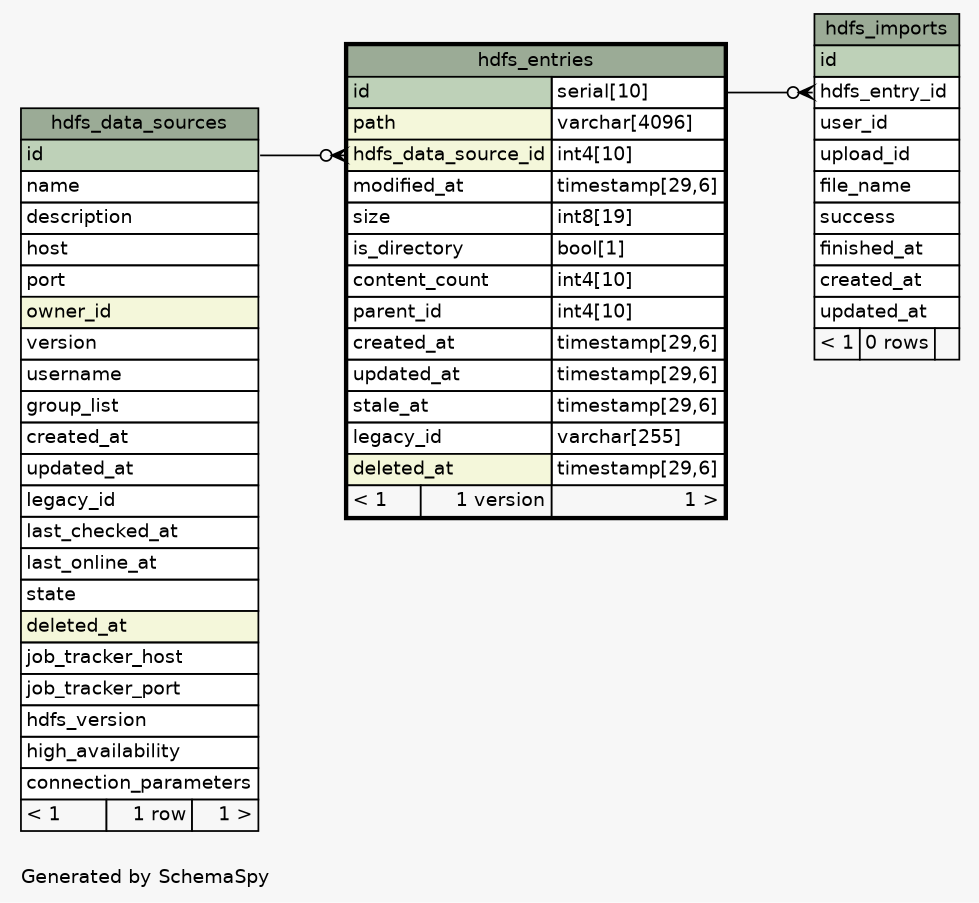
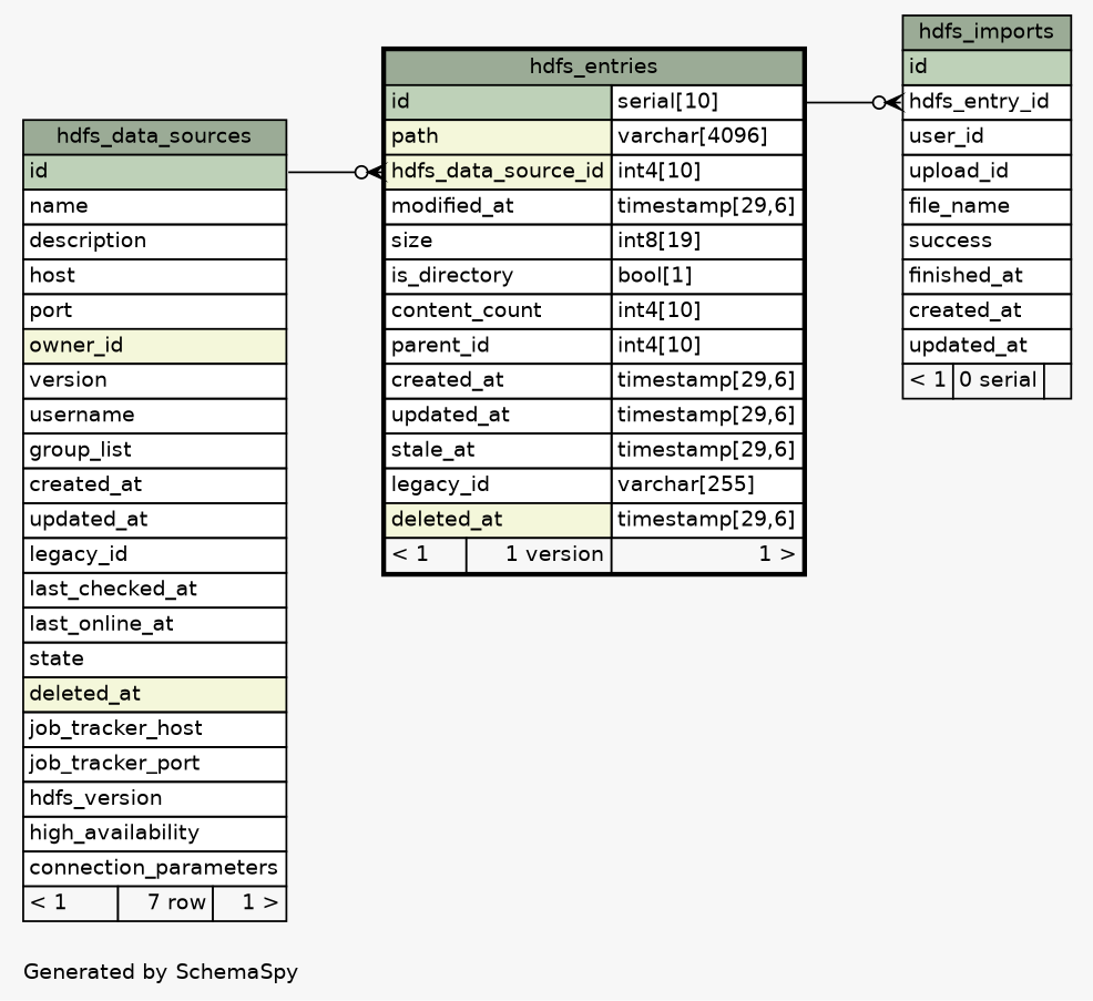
  digraph {
    bgcolor="#f7f7f7"
    fontname=Helvetica
    fontsize=11
    label="\nGenerated by SchemaSpy"
    labeljust=l
    nodesep=0.18
    rankdir=RL
    ranksep=0.46
    node [fontname=Helvetica fontsize=11 shape=plaintext]
    edge [arrowhead=none arrowsize=0.8 arrowtail=crowodot dir=back]
    n1 [label=<     <TABLE BORDER="2" CELLBORDER="1" CELLSPACING="0" BGCOLOR="#ffffff">       <TR><TD COLSPAN="3" BGCOLOR="#9bab96" ALIGN="CENTER">hdfs_entries</TD></TR>       <TR><TD PORT="id" COLSPAN="2" BGCOLOR="#bed1b8" ALIGN="LEFT">id</TD><TD PORT="id.type" ALIGN="LEFT">serial[10]</TD></TR>       <TR><TD PORT="path" COLSPAN="2" BGCOLOR="#f4f7da" ALIGN="LEFT">path</TD><TD PORT="path.type" ALIGN="LEFT">varchar[4096]</TD></TR>       <TR><TD PORT="hdfs_data_source_id" COLSPAN="2" BGCOLOR="#f4f7da" ALIGN="LEFT">hdfs_data_source_id</TD><TD PORT="hdfs_data_source_id.type" ALIGN="LEFT">int4[10]</TD></TR>       <TR><TD PORT="modified_at" COLSPAN="2" ALIGN="LEFT">modified_at</TD><TD PORT="modified_at.type" ALIGN="LEFT">timestamp[29,6]</TD></TR>       <TR><TD PORT="size" COLSPAN="2" ALIGN="LEFT">size</TD><TD PORT="size.type" ALIGN="LEFT">int8[19]</TD></TR>       <TR><TD PORT="is_directory" COLSPAN="2" ALIGN="LEFT">is_directory</TD><TD PORT="is_directory.type" ALIGN="LEFT">bool[1]</TD></TR>       <TR><TD PORT="content_count" COLSPAN="2" ALIGN="LEFT">content_count</TD><TD PORT="content_count.type" ALIGN="LEFT">int4[10]</TD></TR>       <TR><TD PORT="parent_id" COLSPAN="2" ALIGN="LEFT">parent_id</TD><TD PORT="parent_id.type" ALIGN="LEFT">int4[10]</TD></TR>       <TR><TD PORT="created_at" COLSPAN="2" ALIGN="LEFT">created_at</TD><TD PORT="created_at.type" ALIGN="LEFT">timestamp[29,6]</TD></TR>       <TR><TD PORT="updated_at" COLSPAN="2" ALIGN="LEFT">updated_at</TD><TD PORT="updated_at.type" ALIGN="LEFT">timestamp[29,6]</TD></TR>       <TR><TD PORT="stale_at" COLSPAN="2" ALIGN="LEFT">stale_at</TD><TD PORT="stale_at.type" ALIGN="LEFT">timestamp[29,6]</TD></TR>       <TR><TD PORT="legacy_id" COLSPAN="2" ALIGN="LEFT">legacy_id</TD><TD PORT="legacy_id.type" ALIGN="LEFT">varchar[255]</TD></TR>       <TR><TD PORT="deleted_at" COLSPAN="2" BGCOLOR="#f4f7da" ALIGN="LEFT">deleted_at</TD><TD PORT="deleted_at.type" ALIGN="LEFT">timestamp[29,6]</TD></TR>       <TR><TD ALIGN="LEFT" BGCOLOR="#f7f7f7">&lt; 1</TD><TD ALIGN="RIGHT" BGCOLOR="#f7f7f7">1 version</TD><TD ALIGN="RIGHT" BGCOLOR="#f7f7f7">1 &gt;</TD></TR>     </TABLE>>]
-   n2 [label=<     <TABLE BORDER="0" CELLBORDER="1" CELLSPACING="0" BGCOLOR="#ffffff">       <TR><TD COLSPAN="3" BGCOLOR="#9bab96" ALIGN="CENTER">hdfs_data_sources</TD></TR>       <TR><TD PORT="id" COLSPAN="3" BGCOLOR="#bed1b8" ALIGN="LEFT">id</TD></TR>       <TR><TD PORT="name" COLSPAN="3" ALIGN="LEFT">name</TD></TR>       <TR><TD PORT="description" COLSPAN="3" ALIGN="LEFT">description</TD></TR>       <TR><TD PORT="host" COLSPAN="3" ALIGN="LEFT">host</TD></TR>       <TR><TD PORT="port" COLSPAN="3" ALIGN="LEFT">port</TD></TR>       <TR><TD PORT="owner_id" COLSPAN="3" BGCOLOR="#f4f7da" ALIGN="LEFT">owner_id</TD></TR>       <TR><TD PORT="version" COLSPAN="3" ALIGN="LEFT">version</TD></TR>       <TR><TD PORT="username" COLSPAN="3" ALIGN="LEFT">username</TD></TR>       <TR><TD PORT="group_list" COLSPAN="3" ALIGN="LEFT">group_list</TD></TR>       <TR><TD PORT="created_at" COLSPAN="3" ALIGN="LEFT">created_at</TD></TR>       <TR><TD PORT="updated_at" COLSPAN="3" ALIGN="LEFT">updated_at</TD></TR>       <TR><TD PORT="legacy_id" COLSPAN="3" ALIGN="LEFT">legacy_id</TD></TR>       <TR><TD PORT="last_checked_at" COLSPAN="3" ALIGN="LEFT">last_checked_at</TD></TR>       <TR><TD PORT="last_online_at" COLSPAN="3" ALIGN="LEFT">last_online_at</TD></TR>       <TR><TD PORT="state" COLSPAN="3" ALIGN="LEFT">state</TD></TR>       <TR><TD PORT="deleted_at" COLSPAN="3" BGCOLOR="#f4f7da" ALIGN="LEFT">deleted_at</TD></TR>       <TR><TD PORT="job_tracker_host" COLSPAN="3" ALIGN="LEFT">job_tracker_host</TD></TR>       <TR><TD PORT="job_tracker_port" COLSPAN="3" ALIGN="LEFT">job_tracker_port</TD></TR>       <TR><TD PORT="hdfs_version" COLSPAN="3" ALIGN="LEFT">hdfs_version</TD></TR>       <TR><TD PORT="high_availability" COLSPAN="3" ALIGN="LEFT">high_availability</TD></TR>       <TR><TD PORT="connection_parameters" COLSPAN="3" ALIGN="LEFT">connection_parameters</TD></TR>       <TR><TD ALIGN="LEFT" BGCOLOR="#f7f7f7">&lt; 1</TD><TD ALIGN="RIGHT" BGCOLOR="#f7f7f7">1 row</TD><TD ALIGN="RIGHT" BGCOLOR="#f7f7f7">1 &gt;</TD></TR>     </TABLE>>]
-   n3 [label=<     <TABLE BORDER="0" CELLBORDER="1" CELLSPACING="0" BGCOLOR="#ffffff">       <TR><TD COLSPAN="3" BGCOLOR="#9bab96" ALIGN="CENTER">hdfs_imports</TD></TR>       <TR><TD PORT="id" COLSPAN="3" BGCOLOR="#bed1b8" ALIGN="LEFT">id</TD></TR>       <TR><TD PORT="hdfs_entry_id" COLSPAN="3" ALIGN="LEFT">hdfs_entry_id</TD></TR>       <TR><TD PORT="user_id" COLSPAN="3" ALIGN="LEFT">user_id</TD></TR>       <TR><TD PORT="upload_id" COLSPAN="3" ALIGN="LEFT">upload_id</TD></TR>       <TR><TD PORT="file_name" COLSPAN="3" ALIGN="LEFT">file_name</TD></TR>       <TR><TD PORT="success" COLSPAN="3" ALIGN="LEFT">success</TD></TR>       <TR><TD PORT="finished_at" COLSPAN="3" ALIGN="LEFT">finished_at</TD></TR>       <TR><TD PORT="created_at" COLSPAN="3" ALIGN="LEFT">created_at</TD></TR>       <TR><TD PORT="updated_at" COLSPAN="3" ALIGN="LEFT">updated_at</TD></TR>       <TR><TD ALIGN="LEFT" BGCOLOR="#f7f7f7">&lt; 1</TD><TD ALIGN="RIGHT" BGCOLOR="#f7f7f7">0 rows</TD><TD ALIGN="RIGHT" BGCOLOR="#f7f7f7">  </TD></TR>     </TABLE>>]
+   n2 [label=<     <TABLE BORDER="0" CELLBORDER="1" CELLSPACING="0" BGCOLOR="#ffffff">       <TR><TD COLSPAN="3" BGCOLOR="#9bab96" ALIGN="CENTER">hdfs_data_sources</TD></TR>       <TR><TD PORT="id" COLSPAN="3" BGCOLOR="#bed1b8" ALIGN="LEFT">id</TD></TR>       <TR><TD PORT="name" COLSPAN="3" ALIGN="LEFT">name</TD></TR>       <TR><TD PORT="description" COLSPAN="3" ALIGN="LEFT">description</TD></TR>       <TR><TD PORT="host" COLSPAN="3" ALIGN="LEFT">host</TD></TR>       <TR><TD PORT="port" COLSPAN="3" ALIGN="LEFT">port</TD></TR>       <TR><TD PORT="owner_id" COLSPAN="3" BGCOLOR="#f4f7da" ALIGN="LEFT">owner_id</TD></TR>       <TR><TD PORT="version" COLSPAN="3" ALIGN="LEFT">version</TD></TR>       <TR><TD PORT="username" COLSPAN="3" ALIGN="LEFT">username</TD></TR>       <TR><TD PORT="group_list" COLSPAN="3" ALIGN="LEFT">group_list</TD></TR>       <TR><TD PORT="created_at" COLSPAN="3" ALIGN="LEFT">created_at</TD></TR>       <TR><TD PORT="updated_at" COLSPAN="3" ALIGN="LEFT">updated_at</TD></TR>       <TR><TD PORT="legacy_id" COLSPAN="3" ALIGN="LEFT">legacy_id</TD></TR>       <TR><TD PORT="last_checked_at" COLSPAN="3" ALIGN="LEFT">last_checked_at</TD></TR>       <TR><TD PORT="last_online_at" COLSPAN="3" ALIGN="LEFT">last_online_at</TD></TR>       <TR><TD PORT="state" COLSPAN="3" ALIGN="LEFT">state</TD></TR>       <TR><TD PORT="deleted_at" COLSPAN="3" BGCOLOR="#f4f7da" ALIGN="LEFT">deleted_at</TD></TR>       <TR><TD PORT="job_tracker_host" COLSPAN="3" ALIGN="LEFT">job_tracker_host</TD></TR>       <TR><TD PORT="job_tracker_port" COLSPAN="3" ALIGN="LEFT">job_tracker_port</TD></TR>       <TR><TD PORT="hdfs_version" COLSPAN="3" ALIGN="LEFT">hdfs_version</TD></TR>       <TR><TD PORT="high_availability" COLSPAN="3" ALIGN="LEFT">high_availability</TD></TR>       <TR><TD PORT="connection_parameters" COLSPAN="3" ALIGN="LEFT">connection_parameters</TD></TR>       <TR><TD ALIGN="LEFT" BGCOLOR="#f7f7f7">&lt; 1</TD><TD ALIGN="RIGHT" BGCOLOR="#f7f7f7">7 row</TD><TD ALIGN="RIGHT" BGCOLOR="#f7f7f7">1 &gt;</TD></TR>     </TABLE>>]
+   n3 [label=<     <TABLE BORDER="0" CELLBORDER="1" CELLSPACING="0" BGCOLOR="#ffffff">       <TR><TD COLSPAN="3" BGCOLOR="#9bab96" ALIGN="CENTER">hdfs_imports</TD></TR>       <TR><TD PORT="id" COLSPAN="3" BGCOLOR="#bed1b8" ALIGN="LEFT">id</TD></TR>       <TR><TD PORT="hdfs_entry_id" COLSPAN="3" ALIGN="LEFT">hdfs_entry_id</TD></TR>       <TR><TD PORT="user_id" COLSPAN="3" ALIGN="LEFT">user_id</TD></TR>       <TR><TD PORT="upload_id" COLSPAN="3" ALIGN="LEFT">upload_id</TD></TR>       <TR><TD PORT="file_name" COLSPAN="3" ALIGN="LEFT">file_name</TD></TR>       <TR><TD PORT="success" COLSPAN="3" ALIGN="LEFT">success</TD></TR>       <TR><TD PORT="finished_at" COLSPAN="3" ALIGN="LEFT">finished_at</TD></TR>       <TR><TD PORT="created_at" COLSPAN="3" ALIGN="LEFT">created_at</TD></TR>       <TR><TD PORT="updated_at" COLSPAN="3" ALIGN="LEFT">updated_at</TD></TR>       <TR><TD ALIGN="LEFT" BGCOLOR="#f7f7f7">&lt; 1</TD><TD ALIGN="RIGHT" BGCOLOR="#f7f7f7">0 serial</TD><TD ALIGN="RIGHT" BGCOLOR="#f7f7f7">  </TD></TR>     </TABLE>>]
    n1 -> n2 [headport="id:e" tailport="hdfs_data_source_id:w"]
    n3 -> n1 [headport="id.type:e" tailport="hdfs_entry_id:w"]
  }
